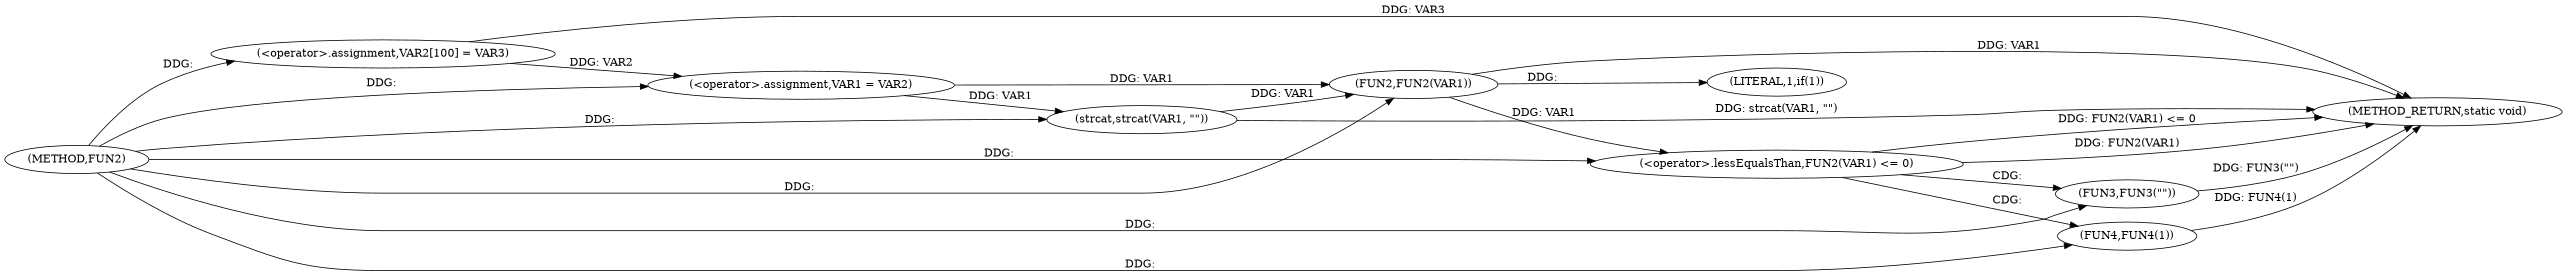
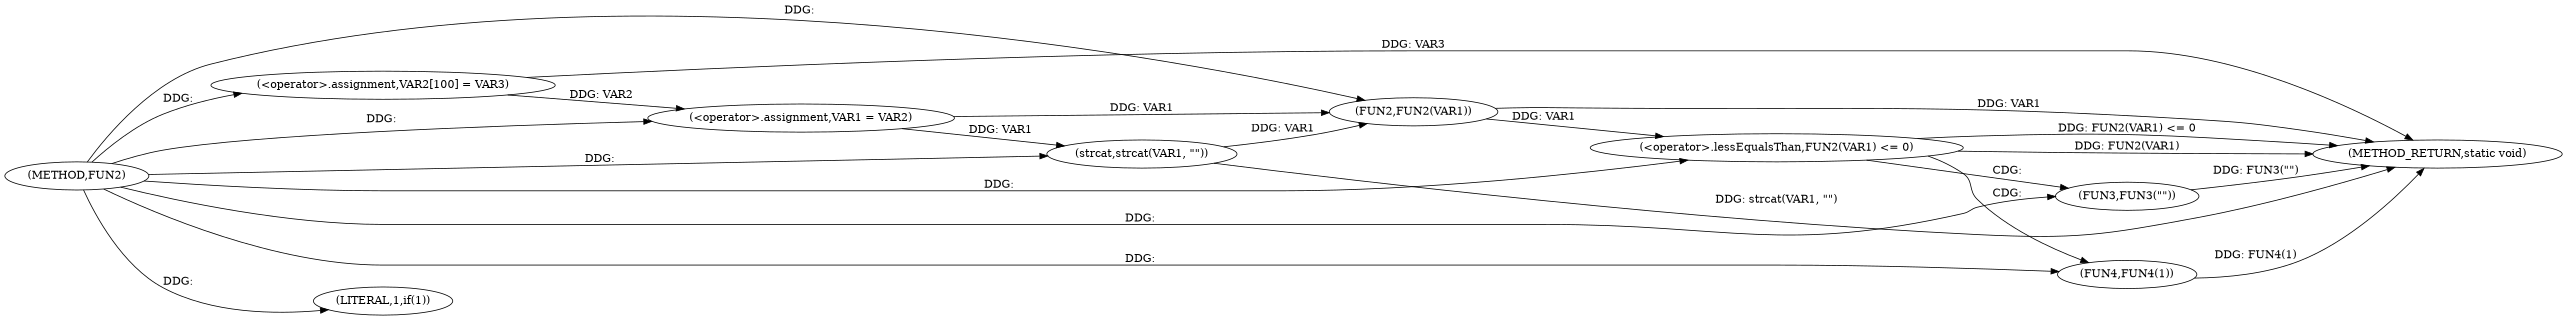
  digraph {
    rankdir=LR
    n1 [label="(METHOD,FUN2)"]
    n2 [label="(<operator>.assignment,VAR2[100] = VAR3)"]
    n3 [label="(<operator>.assignment,VAR1 = VAR2)"]
    n4 [label="(LITERAL,1,if(1))"]
    n5 [label="(strcat,strcat(VAR1, \"\"))"]
    n6 [label="(<operator>.lessEqualsThan,FUN2(VAR1) <= 0)"]
    n7 [label="(FUN2,FUN2(VAR1))"]
    n8 [label="(FUN3,FUN3(\"\"))"]
    n9 [label="(FUN4,FUN4(1))"]
    n10 [label="(METHOD_RETURN,static void)"]
    n1 -> n2 [label="DDG: "]
    n1 -> n3 [label="DDG: "]
-   n7 -> n4 [label="DDG: "]
+   n1 -> n4 [label="DDG: "]
    n1 -> n5 [label="DDG: "]
    n1 -> n6 [label="DDG: "]
    n1 -> n7 [label="DDG: "]
    n1 -> n8 [label="DDG: "]
    n1 -> n9 [label="DDG: "]
    n2 -> n3 [label="DDG: VAR2"]
    n2 -> n10 [label="DDG: VAR3"]
    n3 -> n5 [label="DDG: VAR1"]
    n3 -> n7 [label="DDG: VAR1"]
    n5 -> n7 [label="DDG: VAR1"]
    n5 -> n10 [label="DDG: strcat(VAR1, \"\")"]
    n6 -> n8 [label="CDG: "]
    n6 -> n9 [label="CDG: "]
    n6 -> n10 [label="DDG: FUN2(VAR1) <= 0"]
    n6 -> n10 [label="DDG: FUN2(VAR1)"]
    n7 -> n6 [label="DDG: VAR1"]
    n7 -> n10 [label="DDG: VAR1"]
    n8 -> n10 [label="DDG: FUN3(\"\")"]
    n9 -> n10 [label="DDG: FUN4(1)"]
  }
